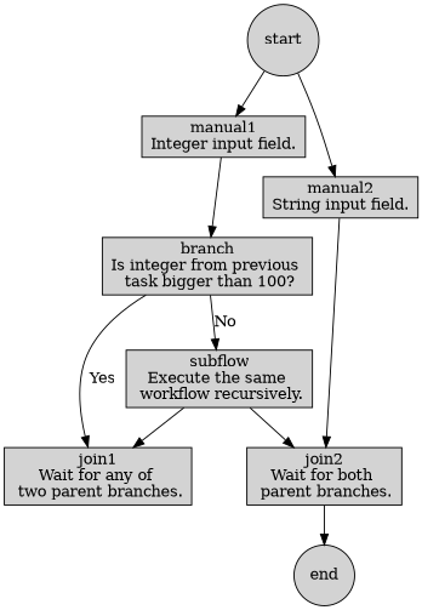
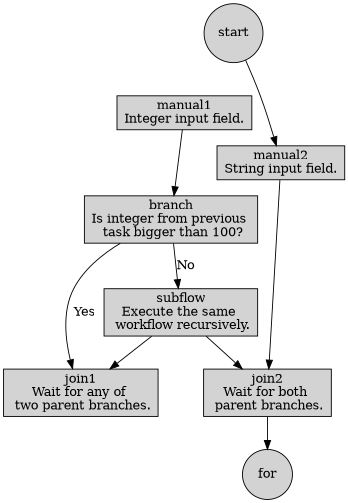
  digraph {
    fontsize=12
    node [shape=box style=filled]
    start [shape=circle]
    n2 [label="manual1\nInteger input field."]
    n3 [label="manual2\nString input field."]
    n4 [label="branch\nIs integer from previous \n task bigger than 100?"]
    n5 [label="join2\nWait for both \n parent branches."]
    n6 [label="subflow\nExecute the same \n workflow recursively."]
    n7 [label="join1\nWait for any of \n two parent branches."]
-   end [shape=circle]
-   start -> n2
+   end [shape=circle label=for]
    start -> n3
    n2 -> n4
    n3 -> n5
    n4 -> n6 [label=No]
    n4 -> n7 [label=Yes]
    n5 -> end
    n6 -> n5
    n6 -> n7
  }
